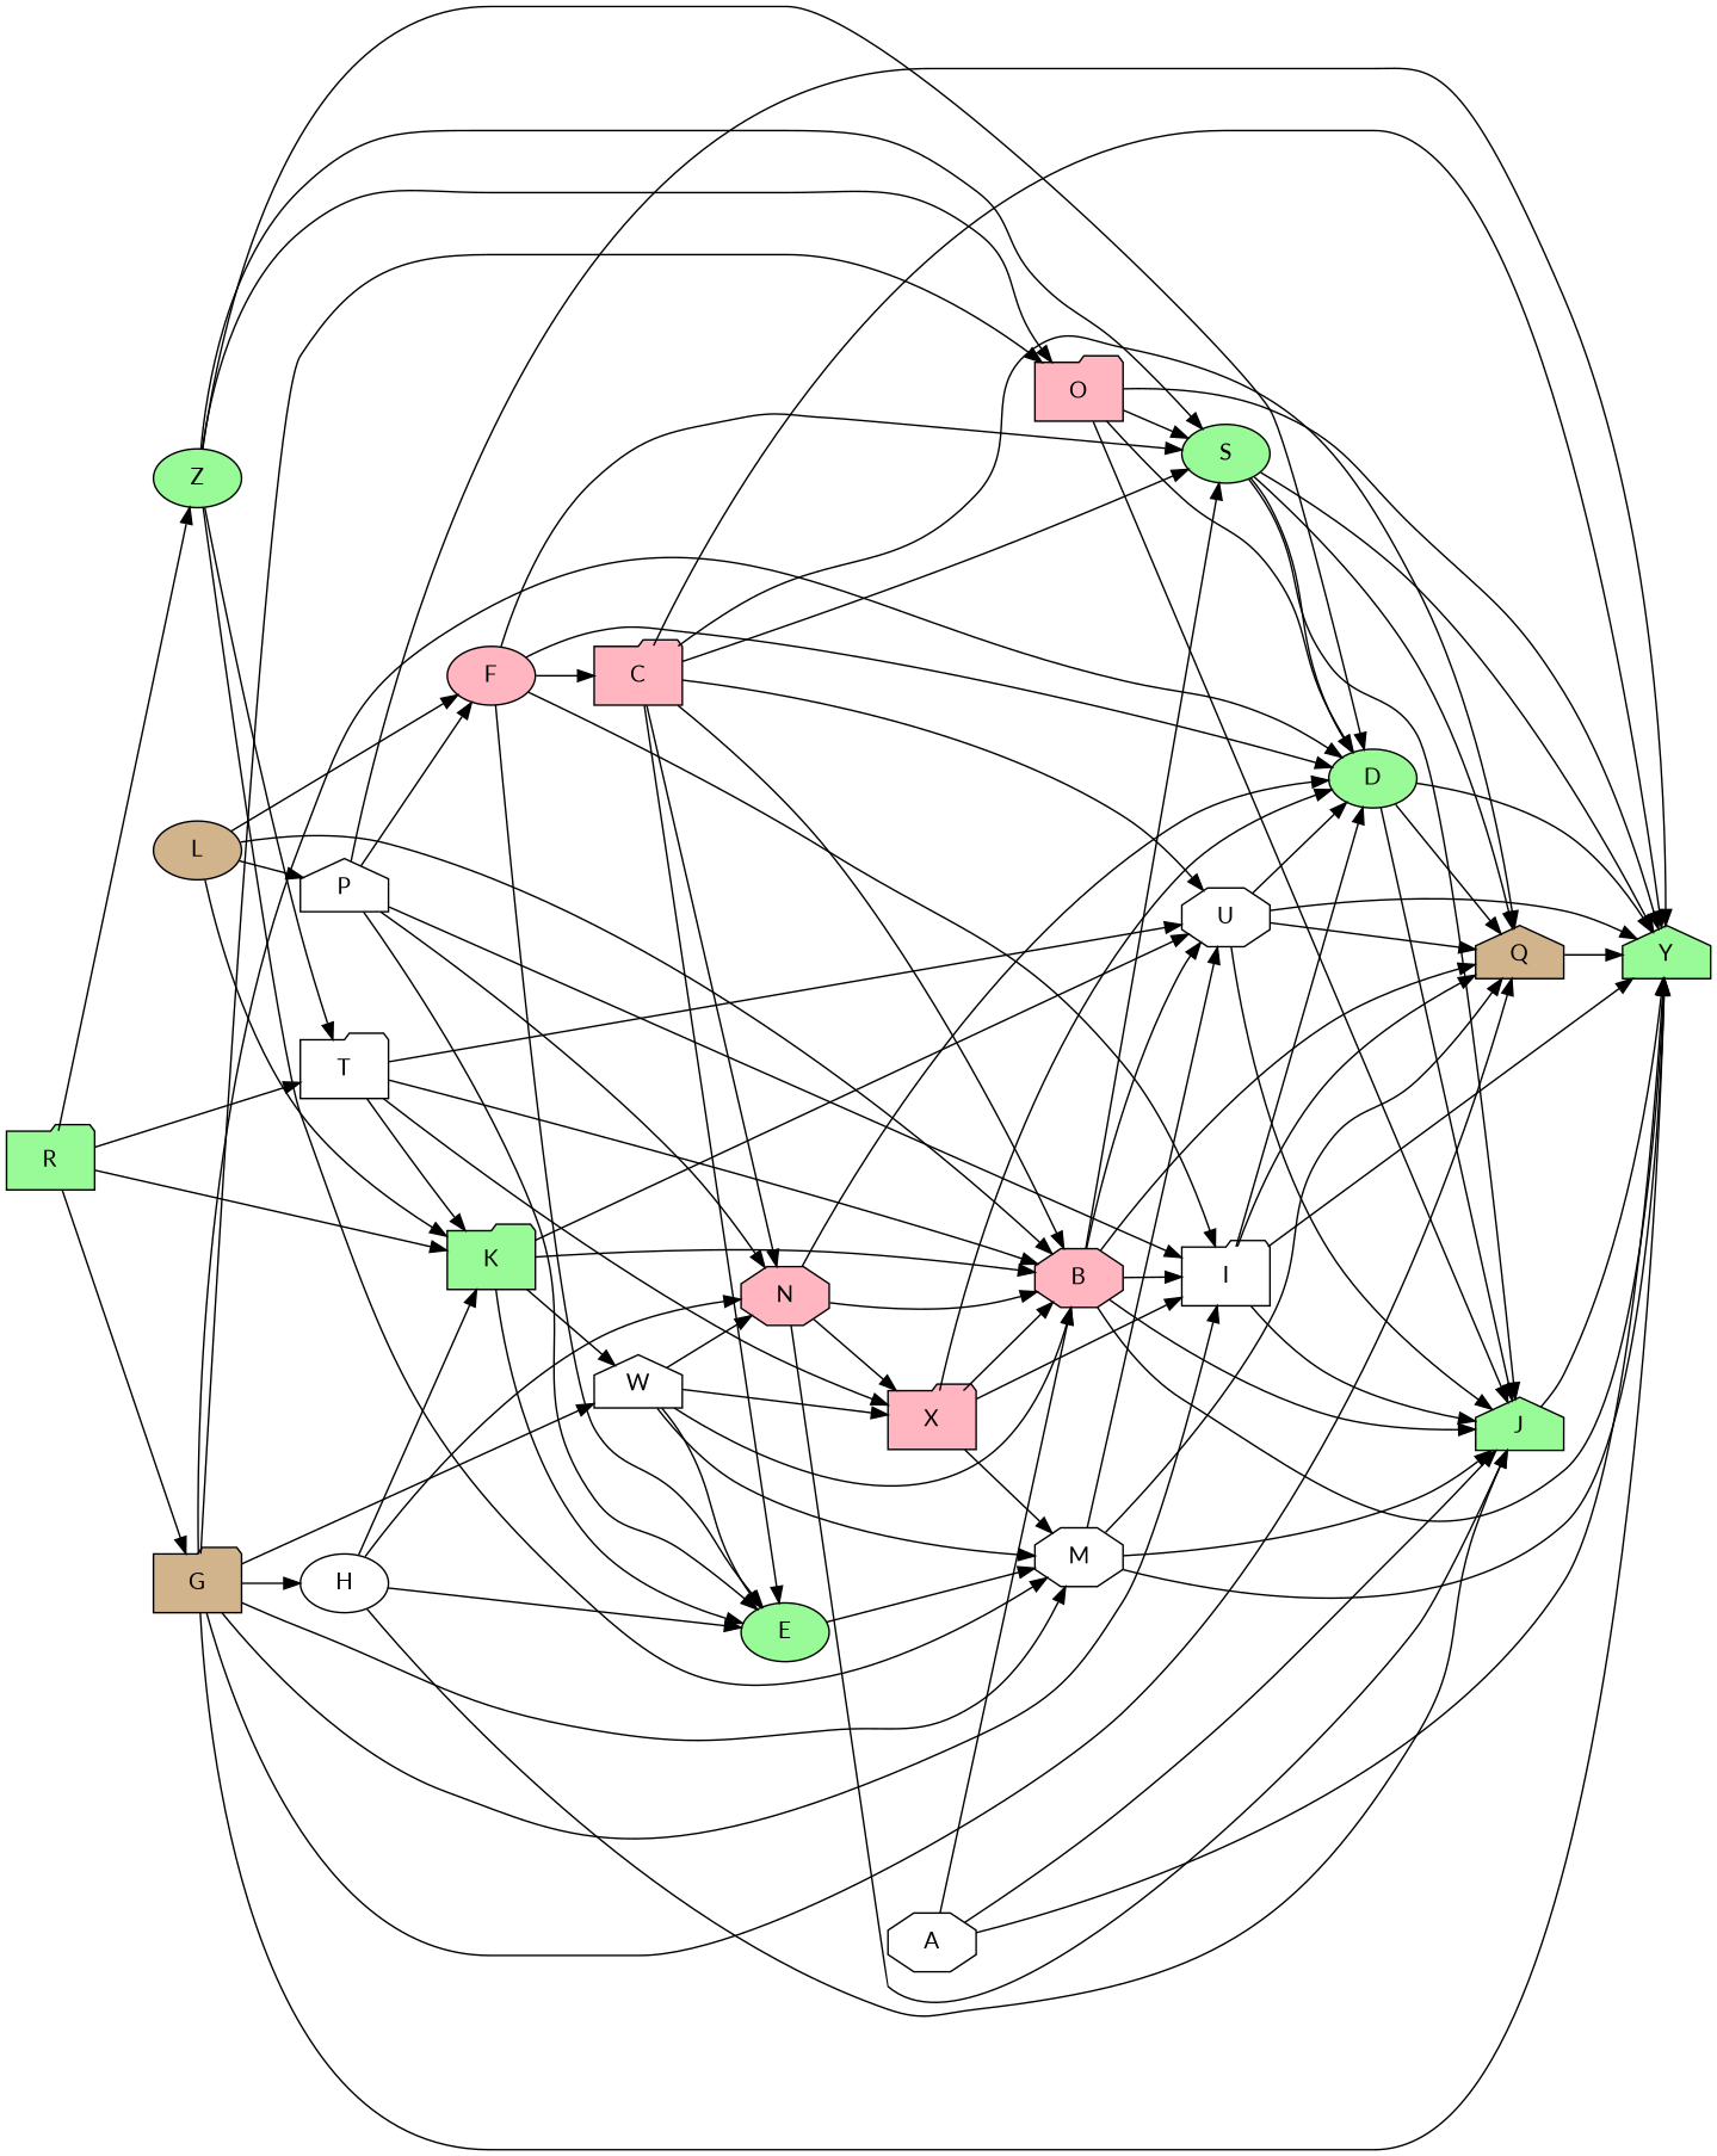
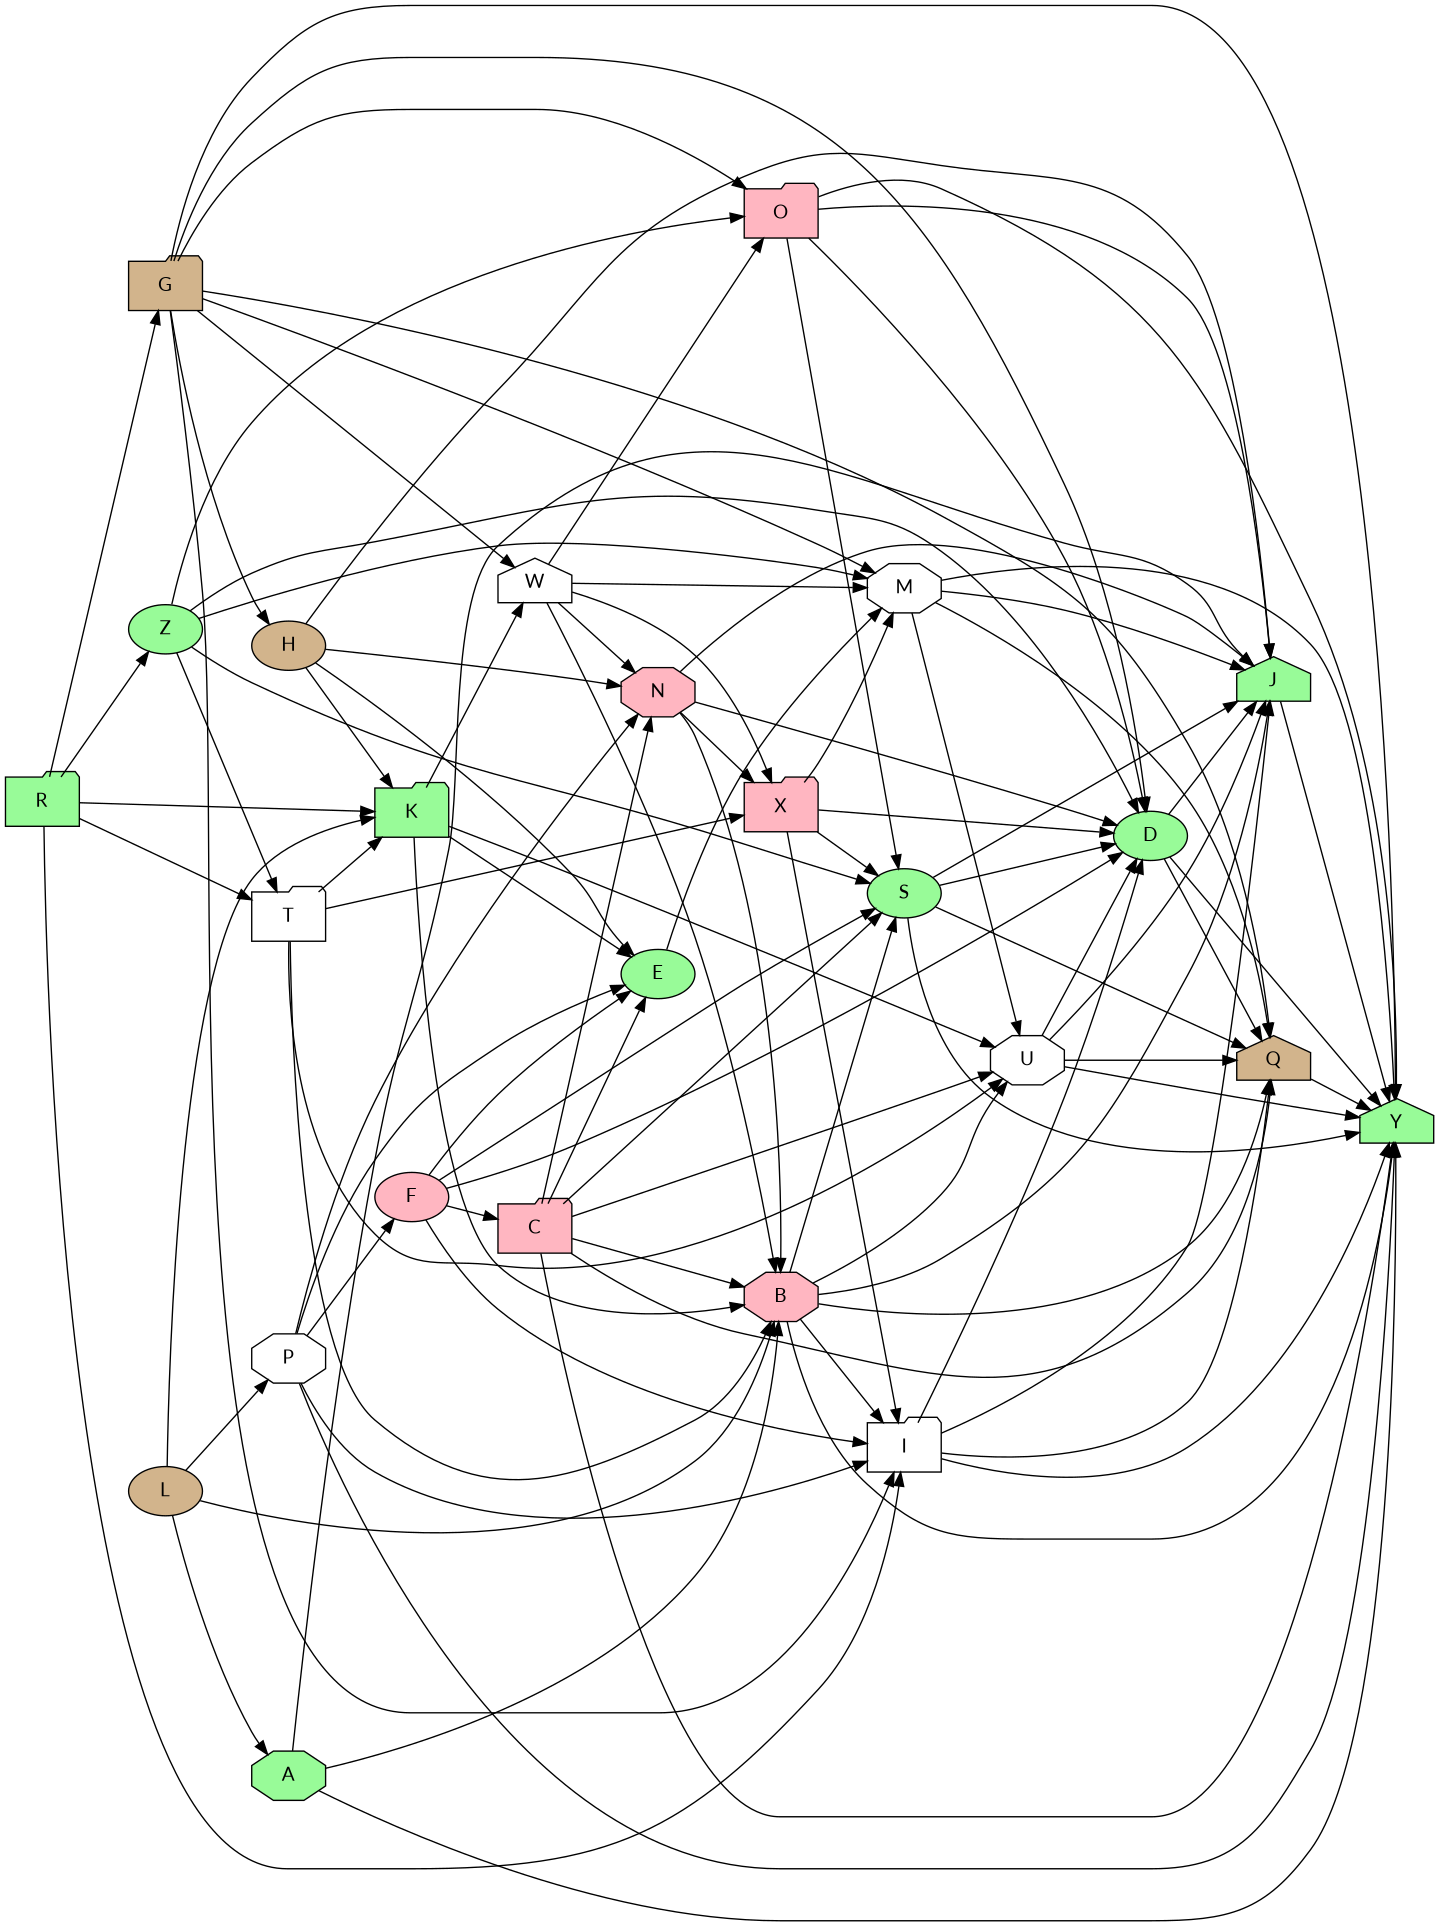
  digraph {
    fontname=Lato
    rankdir=LR
    node [fillcolor=palegreen fontname=Lato shape=folder style=filled]
    edge [fontname=Lato]
-   n1 [fillcolor=white label=A shape=octagon]
+   n1 [label=A shape=octagon]
    n2 [fillcolor=lightpink label=B shape=octagon]
    n3 [label=J shape=house]
    n4 [label=Y shape=house]
    n5 [fillcolor=white label=I]
    n6 [fillcolor=tan label=Q shape=house]
    n7 [label=S shape=ellipse]
    n8 [fillcolor=white label=U shape=octagon]
    n9 [label=D shape=ellipse]
    n10 [fillcolor=lightpink label=C]
    n11 [label=E shape=ellipse]
    n12 [fillcolor=lightpink label=N shape=octagon]
    n13 [fillcolor=white label=M shape=octagon]
    n14 [fillcolor=lightpink label=X]
    n15 [fillcolor=lightpink label=F shape=ellipse]
    n16 [fillcolor=tan label=G]
-   n17 [fillcolor=white label=H shape=ellipse]
+   n17 [fillcolor=tan label=H shape=ellipse]
    n18 [fillcolor=lightpink label=O]
    n19 [fillcolor=white label=W shape=house]
    n20 [label=K]
    n21 [fillcolor=tan label=L shape=ellipse]
-   n22 [fillcolor=white label=P shape=house]
+   n22 [fillcolor=white label=P shape=octagon]
    n23 [label=R]
    n24 [fillcolor=white label=T]
    n25 [label=Z shape=ellipse]
    n1 -> n2
    n1 -> n3
    n1 -> n4
    n2 -> n3
    n2 -> n4
    n2 -> n5
    n2 -> n6
    n2 -> n7
    n2 -> n8
    n3 -> n4
    n5 -> n3
    n5 -> n4
    n5 -> n6
    n5 -> n9
    n6 -> n4
    n7 -> n3
    n7 -> n4
    n7 -> n6
    n7 -> n9
    n8 -> n3
    n8 -> n4
    n8 -> n6
    n8 -> n9
    n9 -> n3
    n9 -> n4
    n9 -> n6
    n10 -> n2
    n10 -> n4
    n10 -> n6
    n10 -> n7
    n10 -> n8
    n10 -> n11
    n10 -> n12
    n11 -> n13
    n12 -> n2
    n12 -> n3
    n12 -> n9
    n12 -> n14
    n13 -> n3
    n13 -> n4
    n13 -> n6
    n13 -> n8
    n14 -> n5
-   n14 -> n2
+   n14 -> n7
    n14 -> n9
    n14 -> n13
    n15 -> n5
    n15 -> n7
    n15 -> n9
    n15 -> n10
    n15 -> n11
    n16 -> n4
    n16 -> n5
    n16 -> n6
    n16 -> n9
    n16 -> n13
    n16 -> n17
    n16 -> n18
    n16 -> n19
    n17 -> n3
    n17 -> n11
    n17 -> n12
    n17 -> n20
    n18 -> n3
    n18 -> n4
    n18 -> n7
    n18 -> n9
    n19 -> n2
-   n19 -> n11
+   n19 -> n18
    n19 -> n12
    n19 -> n13
    n19 -> n14
    n20 -> n2
    n20 -> n8
    n20 -> n11
    n20 -> n19
-   n21 -> n15
+   n21 -> n1
    n21 -> n2
    n21 -> n20
    n21 -> n22
    n22 -> n4
    n22 -> n5
    n22 -> n11
    n22 -> n12
    n22 -> n15
+   n23 -> n5
    n23 -> n16
    n23 -> n20
    n23 -> n24
    n23 -> n25
    n24 -> n2
    n24 -> n8
    n24 -> n14
    n24 -> n20
    n25 -> n7
    n25 -> n9
    n25 -> n13
    n25 -> n18
    n25 -> n24
  }
